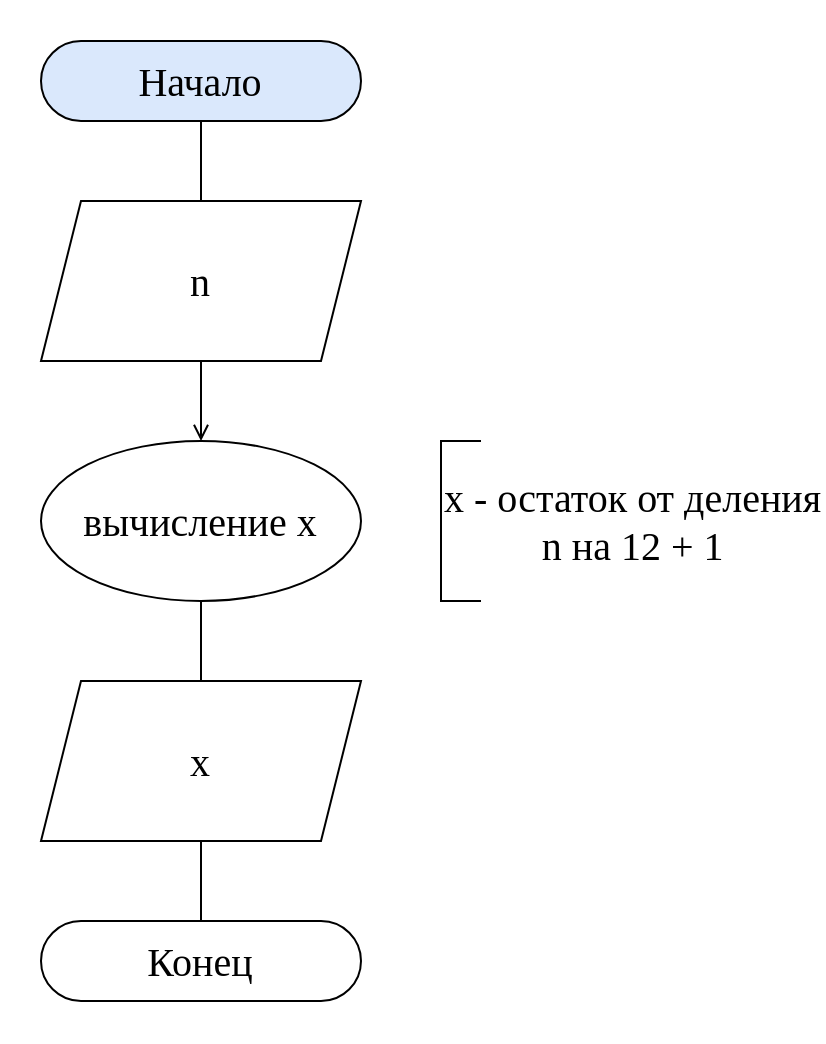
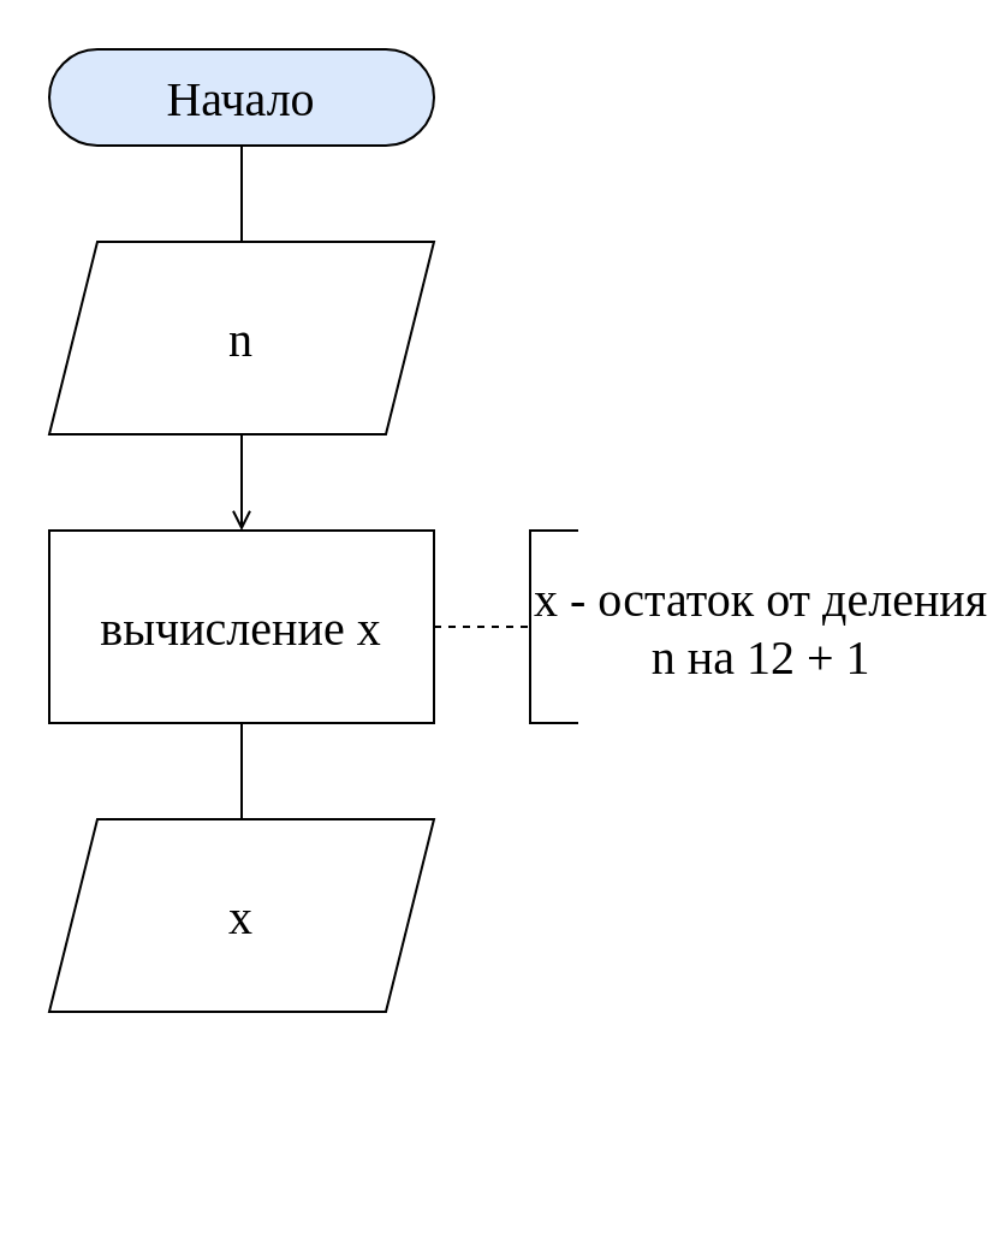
  <mxCell id="0" />
  <mxCell id="1" parent="0" />
  <mxCell id="2" value="" style="edgeStyle=orthogonalEdgeStyle;rounded=0;orthogonalLoop=1;jettySize=auto;html=1;endArrow=none;endFill=0;fontSize=20;" parent="1" source="3" target="8" edge="1"><mxGeometry relative="1" as="geometry" /></mxCell>
  <mxCell id="3" value="&lt;font face=&quot;Times New Roman&quot; style=&quot;font-size: 20px&quot;&gt;Начало&lt;/font&gt;" style="rounded=1;whiteSpace=wrap;html=1;arcSize=50;fontSize=20;fillColor=#dae8fc;" parent="1" vertex="1"><mxGeometry x="20" y="20" width="160" height="40" as="geometry" /></mxCell>
  <mxCell id="4" value="" style="edgeStyle=orthogonalEdgeStyle;rounded=0;orthogonalLoop=1;jettySize=auto;html=1;endArrow=none;endFill=0;fontSize=20;" parent="1" source="6" target="10" edge="1"><mxGeometry relative="1" as="geometry" /></mxCell>
- <mxCell id="6" value="&lt;font style=&quot;font-size: 20px&quot; face=&quot;Times New Roman&quot;&gt;вычисление x&lt;/font&gt;" style="ellipse;whiteSpace=wrap;html=1;fontSize=20;" parent="1" vertex="1"><mxGeometry x="20" y="220" width="160" height="80" as="geometry" /></mxCell>
+ <mxCell id="5" value="" style="edgeStyle=orthogonalEdgeStyle;rounded=0;orthogonalLoop=1;jettySize=auto;html=1;endArrow=none;endFill=0;dashed=1;fontSize=20;" edge="1" parent="1" source="6" target="12"><mxGeometry relative="1" as="geometry" /></mxCell>
+ <mxCell id="6" value="&lt;font style=&quot;font-size: 20px&quot; face=&quot;Times New Roman&quot;&gt;вычисление x&lt;/font&gt;" style="rounded=0;whiteSpace=wrap;html=1;fontSize=20;" parent="1" vertex="1"><mxGeometry x="20" y="220" width="160" height="80" as="geometry" /></mxCell>
  <mxCell id="7" value="" style="edgeStyle=orthogonalEdgeStyle;rounded=0;orthogonalLoop=1;jettySize=auto;html=1;endArrow=open;endFill=0;fontSize=20;" parent="1" source="8" target="6" edge="1"><mxGeometry relative="1" as="geometry" /></mxCell>
  <mxCell id="8" value="&lt;font style=&quot;font-size: 20px&quot; face=&quot;Times New Roman&quot;&gt;n&lt;/font&gt;" style="shape=parallelogram;perimeter=parallelogramPerimeter;whiteSpace=wrap;html=1;fixedSize=1;fontSize=20;" parent="1" vertex="1"><mxGeometry x="20" y="100" width="160" height="80" as="geometry" /></mxCell>
- <mxCell id="9" value="" style="edgeStyle=orthogonalEdgeStyle;rounded=0;orthogonalLoop=1;jettySize=auto;html=1;endArrow=none;endFill=0;fontSize=20;" parent="1" source="10" target="11" edge="1"><mxGeometry relative="1" as="geometry" /></mxCell>
  <mxCell id="10" value="&lt;font style=&quot;font-size: 20px&quot; face=&quot;Times New Roman&quot;&gt;x&lt;br style=&quot;font-size: 20px;&quot;&gt;&lt;/font&gt;" style="shape=parallelogram;perimeter=parallelogramPerimeter;whiteSpace=wrap;html=1;fixedSize=1;fontSize=20;" parent="1" vertex="1"><mxGeometry x="20" y="340" width="160" height="80" as="geometry" /></mxCell>
- <mxCell id="11" value="&lt;font face=&quot;Times New Roman&quot; style=&quot;font-size: 20px&quot;&gt;Конец&lt;br style=&quot;font-size: 20px;&quot;&gt;&lt;/font&gt;" style="rounded=1;whiteSpace=wrap;html=1;arcSize=50;fontSize=20;" parent="1" vertex="1"><mxGeometry x="20" y="460" width="160" height="40" as="geometry" /></mxCell>
  <mxCell id="12" value="&lt;font style=&quot;font-size: 20px;&quot;&gt;x&lt;/font&gt;&lt;font style=&quot;font-size: 20px;&quot;&gt;&amp;nbsp;- остаток от деления&lt;br style=&quot;font-size: 20px;&quot;&gt;&lt;div style=&quot;text-align: center; font-size: 20px;&quot;&gt;&lt;span style=&quot;font-size: 20px;&quot;&gt;n на 12 + 1&lt;/span&gt;&lt;/div&gt;&lt;/font&gt;" style="strokeWidth=1;html=1;shape=mxgraph.flowchart.annotation_1;align=left;pointerEvents=1;fontSize=20;fontFamily=Times New Roman;" vertex="1" parent="1"><mxGeometry x="220" y="220" width="20" height="80" as="geometry" /></mxCell>
